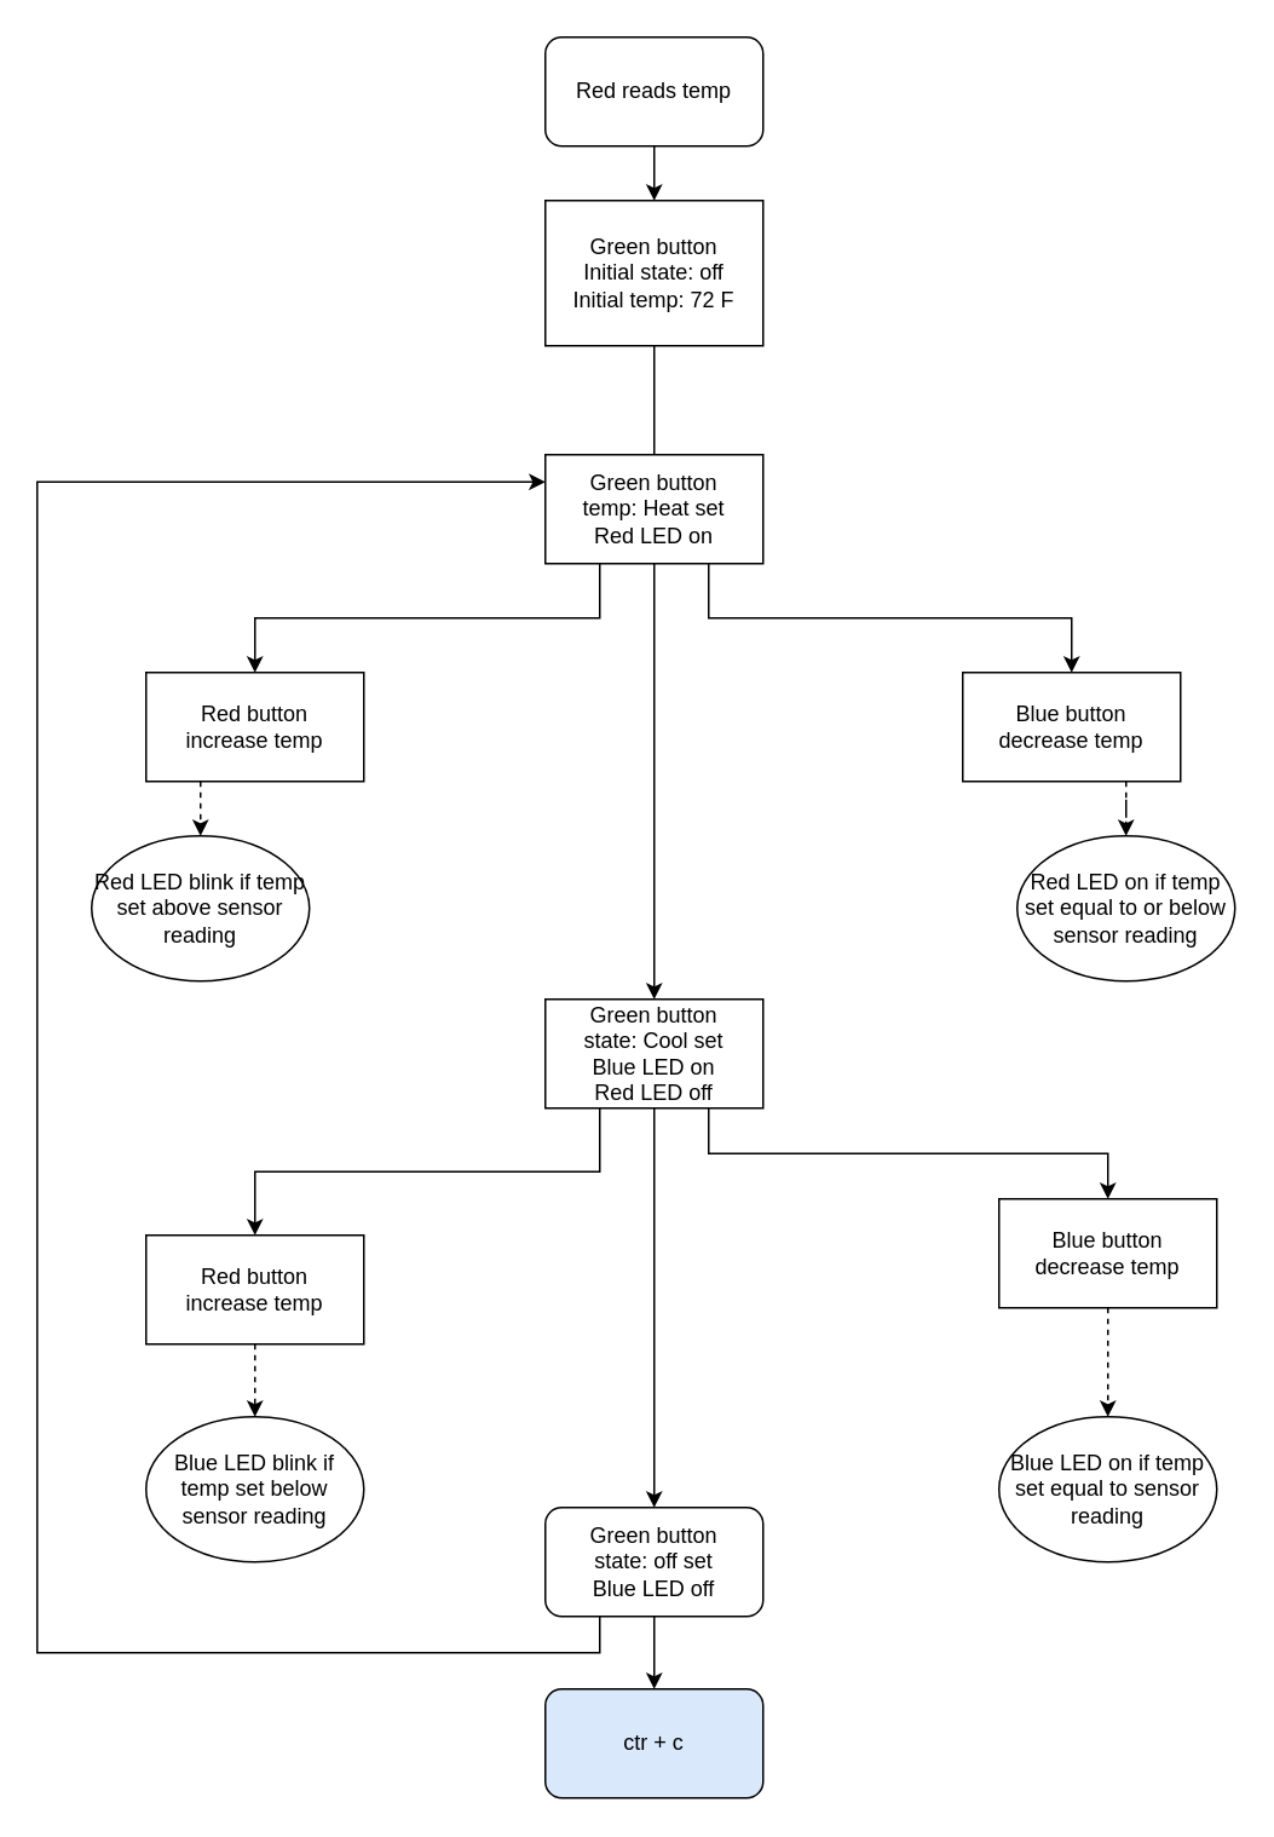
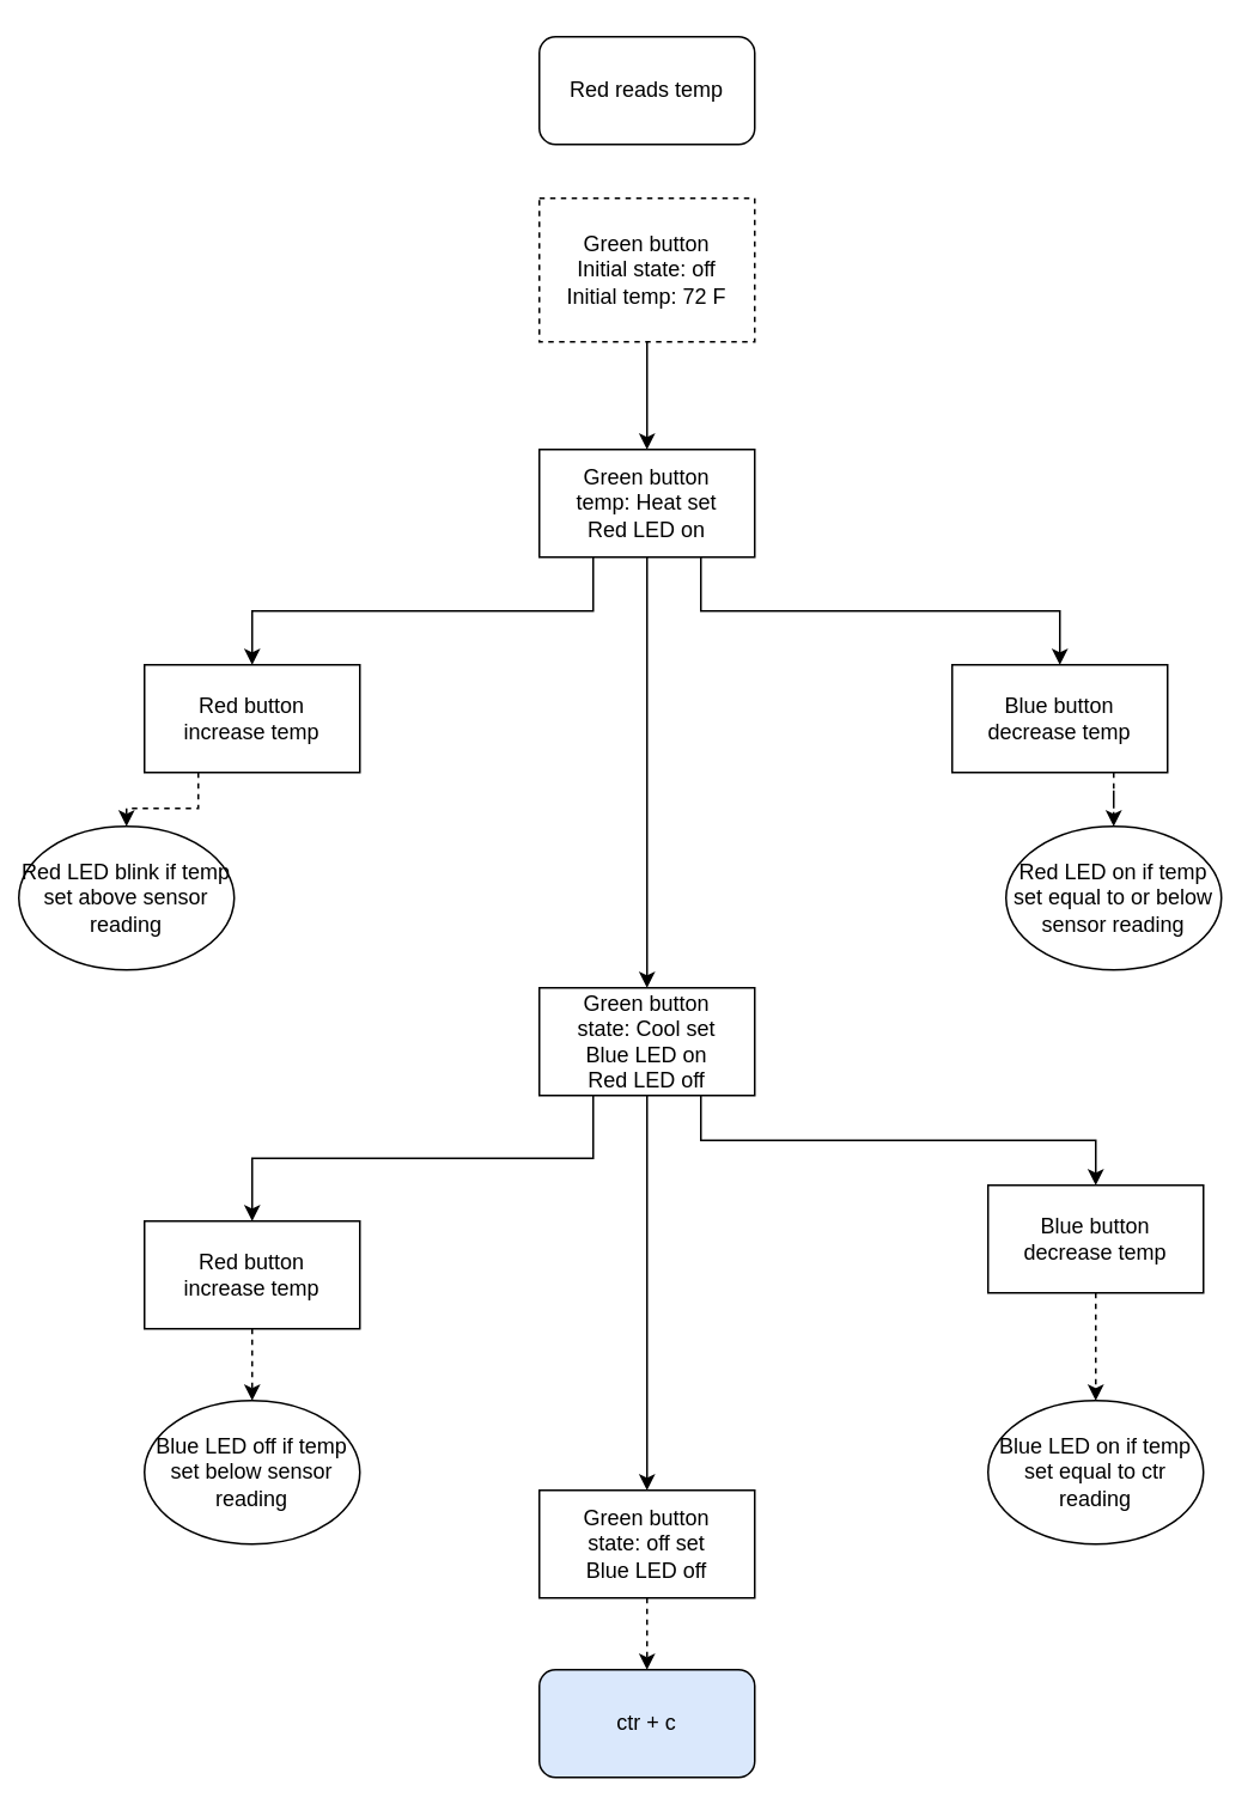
  <mxCell id="0" />
  <mxCell id="1" parent="0" />
- <mxCell id="2" style="edgeStyle=orthogonalEdgeStyle;rounded=0;orthogonalLoop=1;jettySize=auto;html=1;exitX=0.5;exitY=1;exitDx=0;exitDy=0;entryX=0.5;entryY=0;entryDx=0;entryDy=0;endArrow=none;" edge="1" parent="1" source="3" target="13"><mxGeometry relative="1" as="geometry" /></mxCell>
- <mxCell id="3" value="Green button&lt;div&gt;Initial state: off&lt;/div&gt;&lt;div&gt;Initial temp: 72 F&lt;/div&gt;" style="rounded=0;whiteSpace=wrap;html=1;" vertex="1" parent="1"><mxGeometry x="300" y="110" width="120" height="80" as="geometry" /></mxCell>
+ <mxCell id="2" style="edgeStyle=orthogonalEdgeStyle;rounded=0;orthogonalLoop=1;jettySize=auto;html=1;exitX=0.5;exitY=1;exitDx=0;exitDy=0;entryX=0.5;entryY=0;entryDx=0;entryDy=0;" edge="1" parent="1" source="3" target="13"><mxGeometry relative="1" as="geometry" /></mxCell>
+ <mxCell id="3" value="Green button&lt;div&gt;Initial state: off&lt;/div&gt;&lt;div&gt;Initial temp: 72 F&lt;/div&gt;" style="rounded=0;whiteSpace=wrap;html=1;dashed=1;" vertex="1" parent="1"><mxGeometry x="300" y="110" width="120" height="80" as="geometry" /></mxCell>
  <mxCell id="4" style="edgeStyle=orthogonalEdgeStyle;rounded=0;orthogonalLoop=1;jettySize=auto;html=1;exitX=0.5;exitY=1;exitDx=0;exitDy=0;entryX=0.5;entryY=0;entryDx=0;entryDy=0;" edge="1" parent="1" source="7" target="28"><mxGeometry relative="1" as="geometry" /></mxCell>
  <mxCell id="5" style="edgeStyle=orthogonalEdgeStyle;rounded=0;orthogonalLoop=1;jettySize=auto;html=1;exitX=0.25;exitY=1;exitDx=0;exitDy=0;entryX=0.5;entryY=0;entryDx=0;entryDy=0;" edge="1" parent="1" source="7" target="23"><mxGeometry relative="1" as="geometry" /></mxCell>
  <mxCell id="6" style="edgeStyle=orthogonalEdgeStyle;rounded=0;orthogonalLoop=1;jettySize=auto;html=1;exitX=0.75;exitY=1;exitDx=0;exitDy=0;entryX=0.5;entryY=0;entryDx=0;entryDy=0;" edge="1" parent="1" source="7" target="25"><mxGeometry relative="1" as="geometry" /></mxCell>
  <mxCell id="7" value="Green button&lt;div&gt;state: Cool set&lt;/div&gt;&lt;div&gt;Blue LED on&lt;/div&gt;&lt;div&gt;Red LED off&lt;/div&gt;" style="rounded=0;whiteSpace=wrap;html=1;" vertex="1" parent="1"><mxGeometry x="300" y="550" width="120" height="60" as="geometry" /></mxCell>
  <mxCell id="8" style="edgeStyle=orthogonalEdgeStyle;rounded=0;orthogonalLoop=1;jettySize=auto;html=1;exitX=0.25;exitY=1;exitDx=0;exitDy=0;entryX=0.5;entryY=0;entryDx=0;entryDy=0;dashed=1;" edge="1" parent="1" source="21" target="16"><mxGeometry relative="1" as="geometry" /></mxCell>
  <mxCell id="9" style="edgeStyle=orthogonalEdgeStyle;rounded=0;orthogonalLoop=1;jettySize=auto;html=1;exitX=0.75;exitY=1;exitDx=0;exitDy=0;dashed=1;" edge="1" parent="1" source="20" target="18"><mxGeometry relative="1" as="geometry" /></mxCell>
  <mxCell id="10" style="edgeStyle=orthogonalEdgeStyle;rounded=0;orthogonalLoop=1;jettySize=auto;html=1;exitX=0.5;exitY=1;exitDx=0;exitDy=0;entryX=0.5;entryY=0;entryDx=0;entryDy=0;" edge="1" parent="1" source="13" target="7"><mxGeometry relative="1" as="geometry" /></mxCell>
  <mxCell id="11" style="edgeStyle=orthogonalEdgeStyle;rounded=0;orthogonalLoop=1;jettySize=auto;html=1;exitX=0.75;exitY=1;exitDx=0;exitDy=0;" edge="1" parent="1" source="13" target="20"><mxGeometry relative="1" as="geometry" /></mxCell>
  <mxCell id="12" style="edgeStyle=orthogonalEdgeStyle;rounded=0;orthogonalLoop=1;jettySize=auto;html=1;exitX=0.25;exitY=1;exitDx=0;exitDy=0;entryX=0.5;entryY=0;entryDx=0;entryDy=0;" edge="1" parent="1" source="13" target="21"><mxGeometry relative="1" as="geometry" /></mxCell>
  <mxCell id="13" value="Green button&lt;div&gt;temp: Heat set&lt;/div&gt;&lt;div&gt;Red LED on&lt;/div&gt;" style="rounded=0;whiteSpace=wrap;html=1;" vertex="1" parent="1"><mxGeometry x="300" y="250" width="120" height="60" as="geometry" /></mxCell>
- <mxCell id="14" style="edgeStyle=orthogonalEdgeStyle;rounded=0;orthogonalLoop=1;jettySize=auto;html=1;exitX=0.5;exitY=1;exitDx=0;exitDy=0;entryX=0.5;entryY=0;entryDx=0;entryDy=0;" edge="1" parent="1" source="15" target="3"><mxGeometry relative="1" as="geometry" /></mxCell>
  <mxCell id="15" value="Red reads temp" style="rounded=1;whiteSpace=wrap;html=1;" vertex="1" parent="1"><mxGeometry x="300" y="20" width="120" height="60" as="geometry" /></mxCell>
- <mxCell id="16" value="Red LED blink if temp set above sensor reading" style="ellipse;whiteSpace=wrap;html=1;" vertex="1" parent="1"><mxGeometry x="50" y="460" width="120" height="80" as="geometry" /></mxCell>
- <mxCell id="17" value="Blue LED on if temp set equal to sensor reading" style="ellipse;whiteSpace=wrap;html=1;" vertex="1" parent="1"><mxGeometry x="550" y="780" width="120" height="80" as="geometry" /></mxCell>
+ <mxCell id="16" value="Red LED blink if temp set above sensor reading" style="ellipse;whiteSpace=wrap;html=1;" vertex="1" parent="1"><mxGeometry x="10" y="460" width="120" height="80" as="geometry" /></mxCell>
+ <mxCell id="17" value="Blue LED on if temp set equal to ctr reading" style="ellipse;whiteSpace=wrap;html=1;" vertex="1" parent="1"><mxGeometry x="550" y="780" width="120" height="80" as="geometry" /></mxCell>
  <mxCell id="18" value="Red LED on if temp set equal to or below sensor reading" style="ellipse;whiteSpace=wrap;html=1;" vertex="1" parent="1"><mxGeometry x="560" y="460" width="120" height="80" as="geometry" /></mxCell>
- <mxCell id="19" value="Blue LED blink if temp set below sensor reading" style="ellipse;whiteSpace=wrap;html=1;" vertex="1" parent="1"><mxGeometry x="80" y="780" width="120" height="80" as="geometry" /></mxCell>
+ <mxCell id="19" value="Blue LED off if temp set below sensor reading" style="ellipse;whiteSpace=wrap;html=1;" vertex="1" parent="1"><mxGeometry x="80" y="780" width="120" height="80" as="geometry" /></mxCell>
  <mxCell id="20" value="Blue button&lt;div&gt;decrease temp&lt;/div&gt;" style="rounded=0;whiteSpace=wrap;html=1;" vertex="1" parent="1"><mxGeometry x="530" y="370" width="120" height="60" as="geometry" /></mxCell>
  <mxCell id="21" value="Red button&lt;div&gt;increase temp&lt;/div&gt;" style="rounded=0;whiteSpace=wrap;html=1;" vertex="1" parent="1"><mxGeometry x="80" y="370" width="120" height="60" as="geometry" /></mxCell>
  <mxCell id="22" style="edgeStyle=orthogonalEdgeStyle;rounded=0;orthogonalLoop=1;jettySize=auto;html=1;exitX=0.5;exitY=1;exitDx=0;exitDy=0;dashed=1;" edge="1" parent="1" source="23" target="19"><mxGeometry relative="1" as="geometry" /></mxCell>
  <mxCell id="23" value="Red button&lt;div&gt;increase temp&lt;/div&gt;" style="rounded=0;whiteSpace=wrap;html=1;" vertex="1" parent="1"><mxGeometry x="80" y="680" width="120" height="60" as="geometry" /></mxCell>
  <mxCell id="24" style="edgeStyle=orthogonalEdgeStyle;rounded=0;orthogonalLoop=1;jettySize=auto;html=1;exitX=0.5;exitY=1;exitDx=0;exitDy=0;entryX=0.5;entryY=0;entryDx=0;entryDy=0;dashed=1;" edge="1" parent="1" source="25" target="17"><mxGeometry relative="1" as="geometry" /></mxCell>
  <mxCell id="25" value="Blue button&lt;div&gt;decrease temp&lt;/div&gt;" style="rounded=0;whiteSpace=wrap;html=1;" vertex="1" parent="1"><mxGeometry x="550" y="660" width="120" height="60" as="geometry" /></mxCell>
- <mxCell id="26" style="edgeStyle=orthogonalEdgeStyle;rounded=0;orthogonalLoop=1;jettySize=auto;html=1;exitX=0.25;exitY=1;exitDx=0;exitDy=0;entryX=0;entryY=0.25;entryDx=0;entryDy=0;" edge="1" parent="1" source="28" target="13"><mxGeometry relative="1" as="geometry"><Array as="points"><mxPoint x="330" y="910" /><mxPoint x="20" y="910" /><mxPoint x="20" y="265" /></Array></mxGeometry></mxCell>
- <mxCell id="27" style="edgeStyle=orthogonalEdgeStyle;rounded=0;orthogonalLoop=1;jettySize=auto;html=1;exitX=0.5;exitY=1;exitDx=0;exitDy=0;" edge="1" parent="1" source="28" target="29"><mxGeometry relative="1" as="geometry"><mxPoint x="360" y="960" as="targetPoint" /></mxGeometry></mxCell>
- <mxCell id="28" value="Green button&lt;div&gt;state: off set&lt;/div&gt;&lt;div&gt;Blue LED off&lt;/div&gt;" style="whiteSpace=wrap;html=1;rounded=1;" vertex="1" parent="1"><mxGeometry x="300" y="830" width="120" height="60" as="geometry" /></mxCell>
+ <mxCell id="27" style="edgeStyle=orthogonalEdgeStyle;rounded=0;orthogonalLoop=1;jettySize=auto;html=1;exitX=0.5;exitY=1;exitDx=0;exitDy=0;dashed=1;" edge="1" parent="1" source="28" target="29"><mxGeometry relative="1" as="geometry"><mxPoint x="360" y="960" as="targetPoint" /></mxGeometry></mxCell>
+ <mxCell id="28" value="Green button&lt;div&gt;state: off set&lt;/div&gt;&lt;div&gt;Blue LED off&lt;/div&gt;" style="rounded=0;whiteSpace=wrap;html=1;" vertex="1" parent="1"><mxGeometry x="300" y="830" width="120" height="60" as="geometry" /></mxCell>
  <mxCell id="29" value="ctr + c" style="rounded=1;whiteSpace=wrap;html=1;fillColor=#dae8fc;" vertex="1" parent="1"><mxGeometry x="300" y="930" width="120" height="60" as="geometry" /></mxCell>
